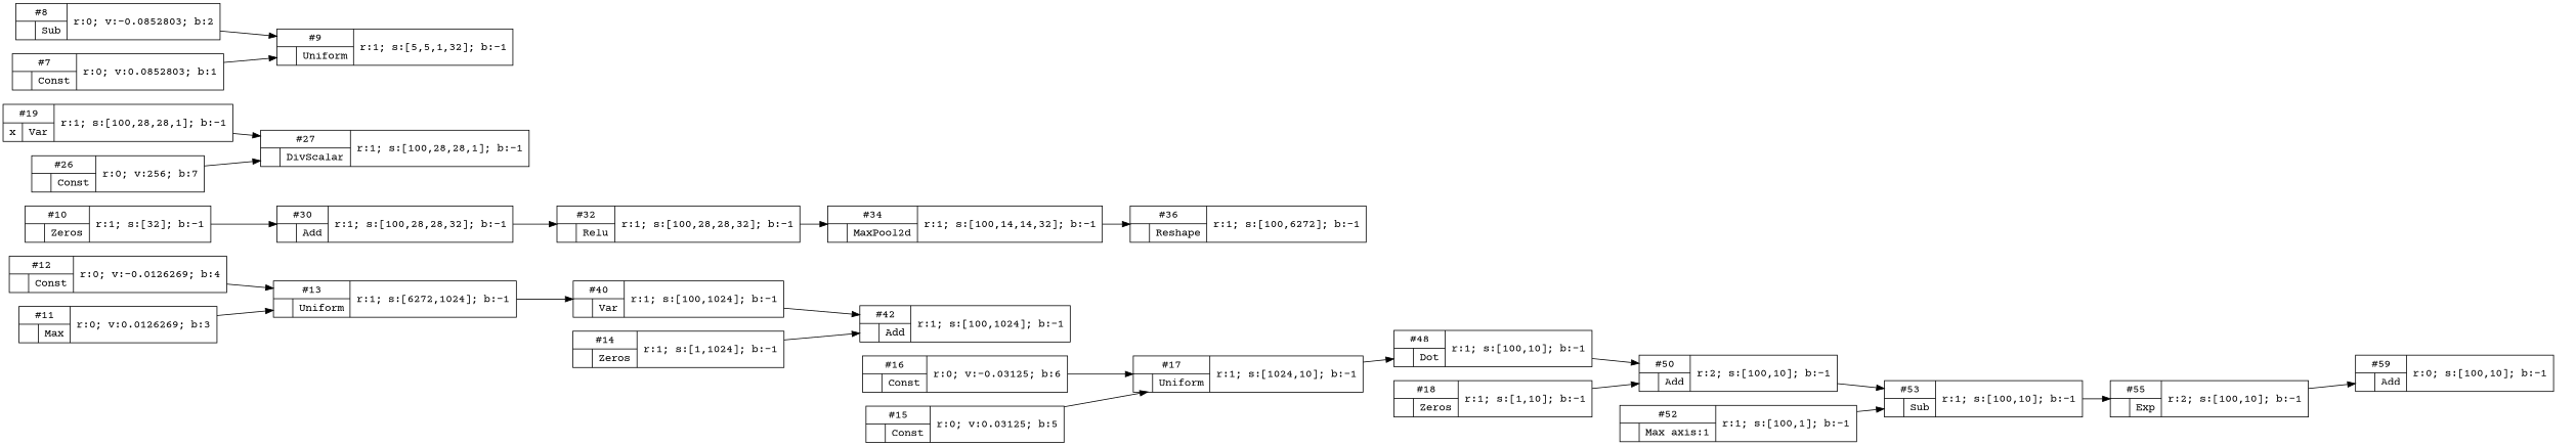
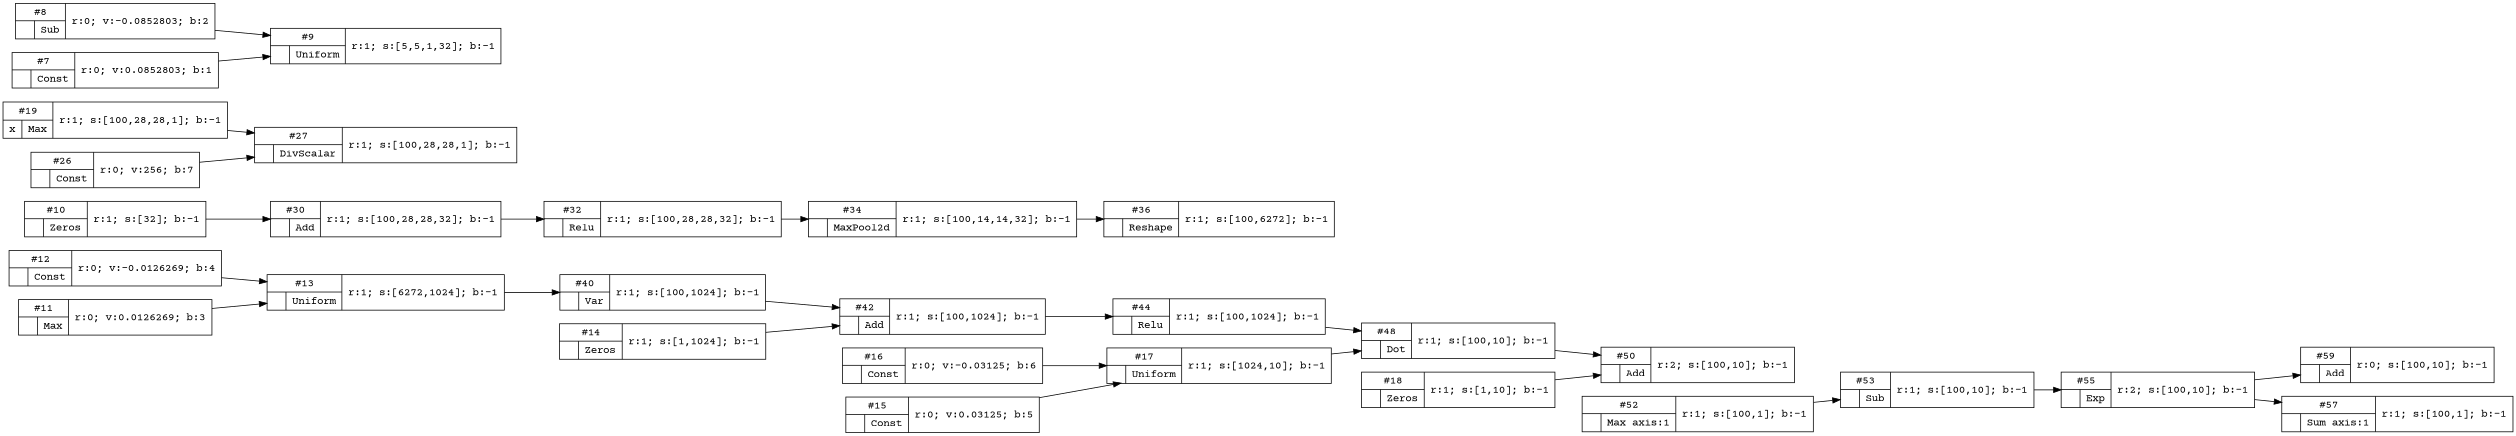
  digraph {
    fontname="Courier Prime"
    rankdir=LR
    node [fontname="Courier Prime" shape=record]
    edge [fontname="Courier Prime"]
    n1 [label="{{#55 | {  | Exp }} | r:2; s:[100,10]; b:-1 }"]
    n2 [label="{{#59 | {  | Add }} | r:0; s:[100,10]; b:-1 }"]
+   n3 [label="{{#57 | {  | Sum axis:1 }} | r:1; s:[100,1]; b:-1 }"]
    n4 [label="{{#53 | {  | Sub }} | r:1; s:[100,10]; b:-1 }"]
    n5 [label="{{#50 | {  | Add }} | r:2; s:[100,10]; b:-1 }"]
    n6 [label="{{#52 | {  | Max axis:1 }} | r:1; s:[100,1]; b:-1 }"]
    n7 [label="{{#48 | {  | Dot }} | r:1; s:[100,10]; b:-1 }"]
    n8 [label="{{#18 | {  | Zeros }} | r:1; s:[1,10]; b:-1 }"]
+   n9 [label="{{#44 | {  | Relu }} | r:1; s:[100,1024]; b:-1 }"]
    n10 [label="{{#17 | {  | Uniform }} | r:1; s:[1024,10]; b:-1 }"]
    n11 [label="{{#42 | {  | Add }} | r:1; s:[100,1024]; b:-1 }"]
    n12 [label="{{#40 | {  | Var }} | r:1; s:[100,1024]; b:-1 }"]
    n13 [label="{{#14 | {  | Zeros }} | r:1; s:[1,1024]; b:-1 }"]
    n14 [label="{{#36 | {  | Reshape }} | r:1; s:[100,6272]; b:-1 }"]
    n15 [label="{{#13 | {  | Uniform }} | r:1; s:[6272,1024]; b:-1 }"]
    n16 [label="{{#34 | {  | MaxPool2d }} | r:1; s:[100,14,14,32]; b:-1 }"]
    n17 [label="{{#32 | {  | Relu }} | r:1; s:[100,28,28,32]; b:-1 }"]
    n18 [label="{{#30 | {  | Add }} | r:1; s:[100,28,28,32]; b:-1 }"]
    n19 [label="{{#10 | {  | Zeros }} | r:1; s:[32]; b:-1 }"]
    n20 [label="{{#27 | {  | DivScalar }} | r:1; s:[100,28,28,1]; b:-1 }"]
    n21 [label="{{#9 | {  | Uniform }} | r:1; s:[5,5,1,32]; b:-1 }"]
-   n22 [label="{{#19 | { x | Var }} | r:1; s:[100,28,28,1]; b:-1 }"]
+   n22 [label="{{#19 | { x | Max }} | r:1; s:[100,28,28,1]; b:-1 }"]
    n23 [label="{{#26 | {  | Const }} | r:0; v:256; b:7 }"]
    n24 [label="{{#8 | {  | Sub }} | r:0; v:-0.0852803; b:2 }"]
    n25 [label="{{#7 | {  | Const }} | r:0; v:0.0852803; b:1 }"]
    n26 [label="{{#12 | {  | Const }} | r:0; v:-0.0126269; b:4 }"]
    n27 [label="{{#11 | {  | Max }} | r:0; v:0.0126269; b:3 }"]
    n28 [label="{{#16 | {  | Const }} | r:0; v:-0.03125; b:6 }"]
    n29 [label="{{#15 | {  | Const }} | r:0; v:0.03125; b:5 }"]
    n1 -> n2
+   n1 -> n3
    n4 -> n1
-   n5 -> n4
    n6 -> n4
    n7 -> n5
    n8 -> n5
+   n9 -> n7
    n10 -> n7
+   n11 -> n9
    n12 -> n11
    n13 -> n11
    n15 -> n12
    n16 -> n14
    n17 -> n16
    n18 -> n17
    n19 -> n18
    n22 -> n20
    n23 -> n20
    n24 -> n21
    n25 -> n21
    n26 -> n15
    n27 -> n15
    n28 -> n10
    n29 -> n10
  }
